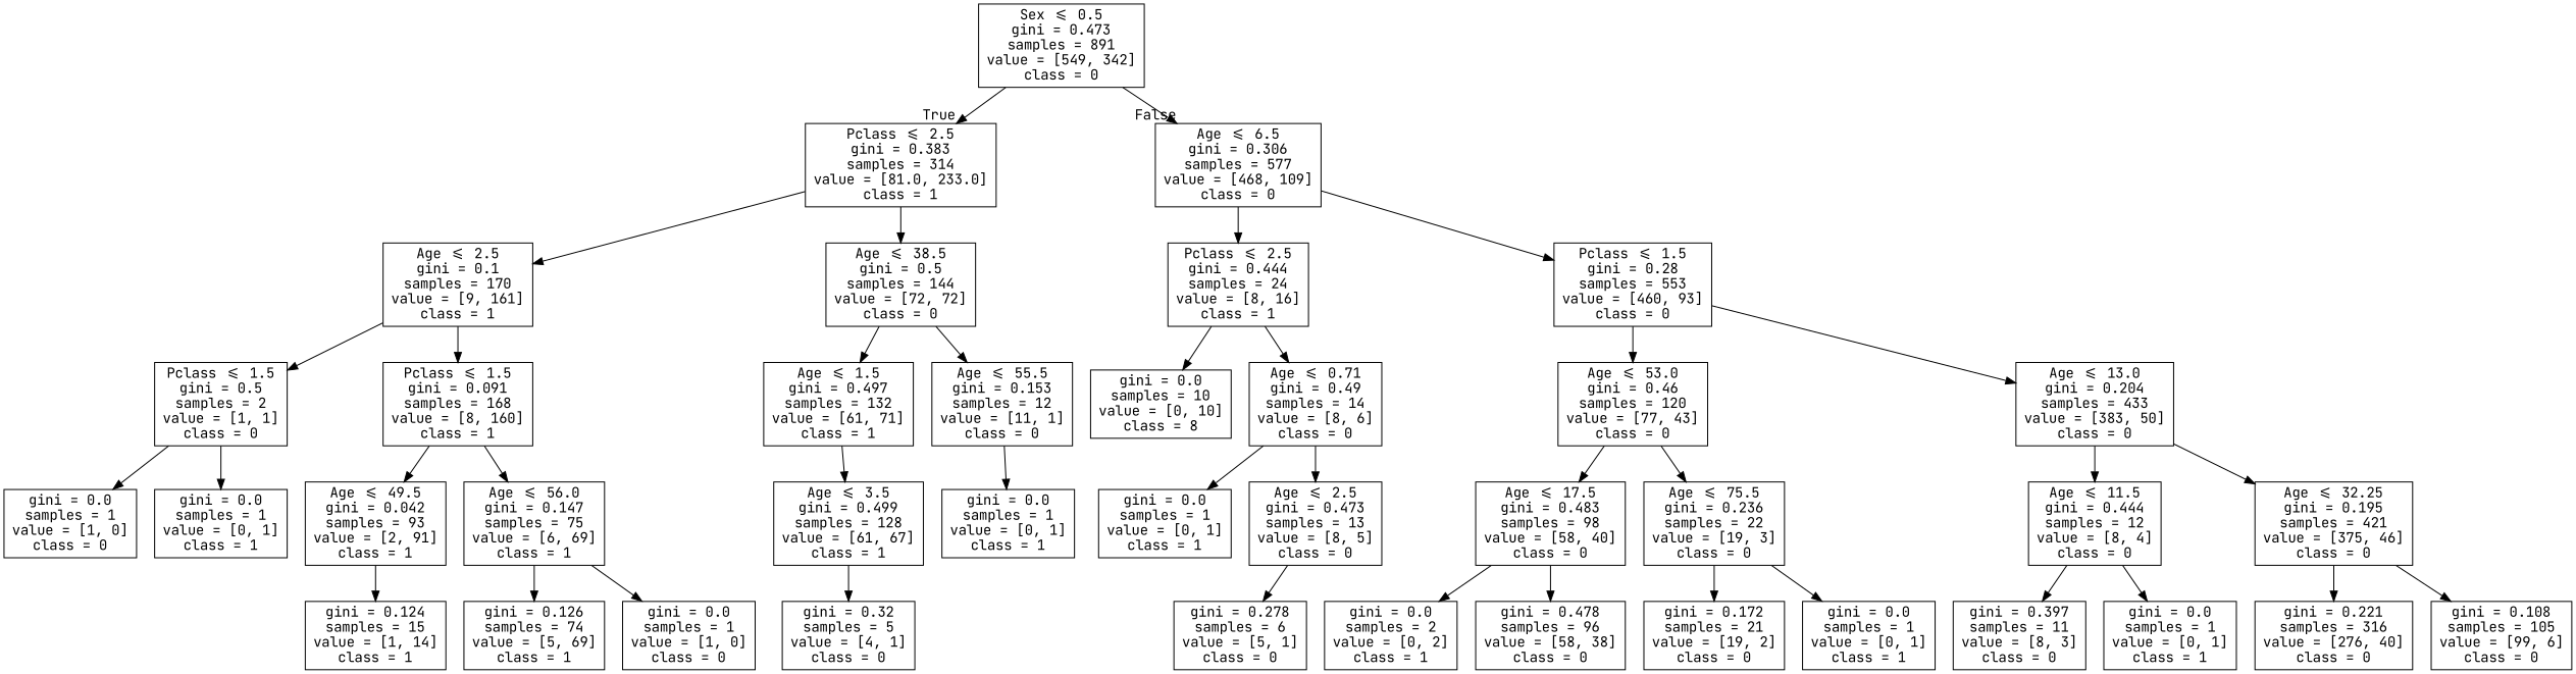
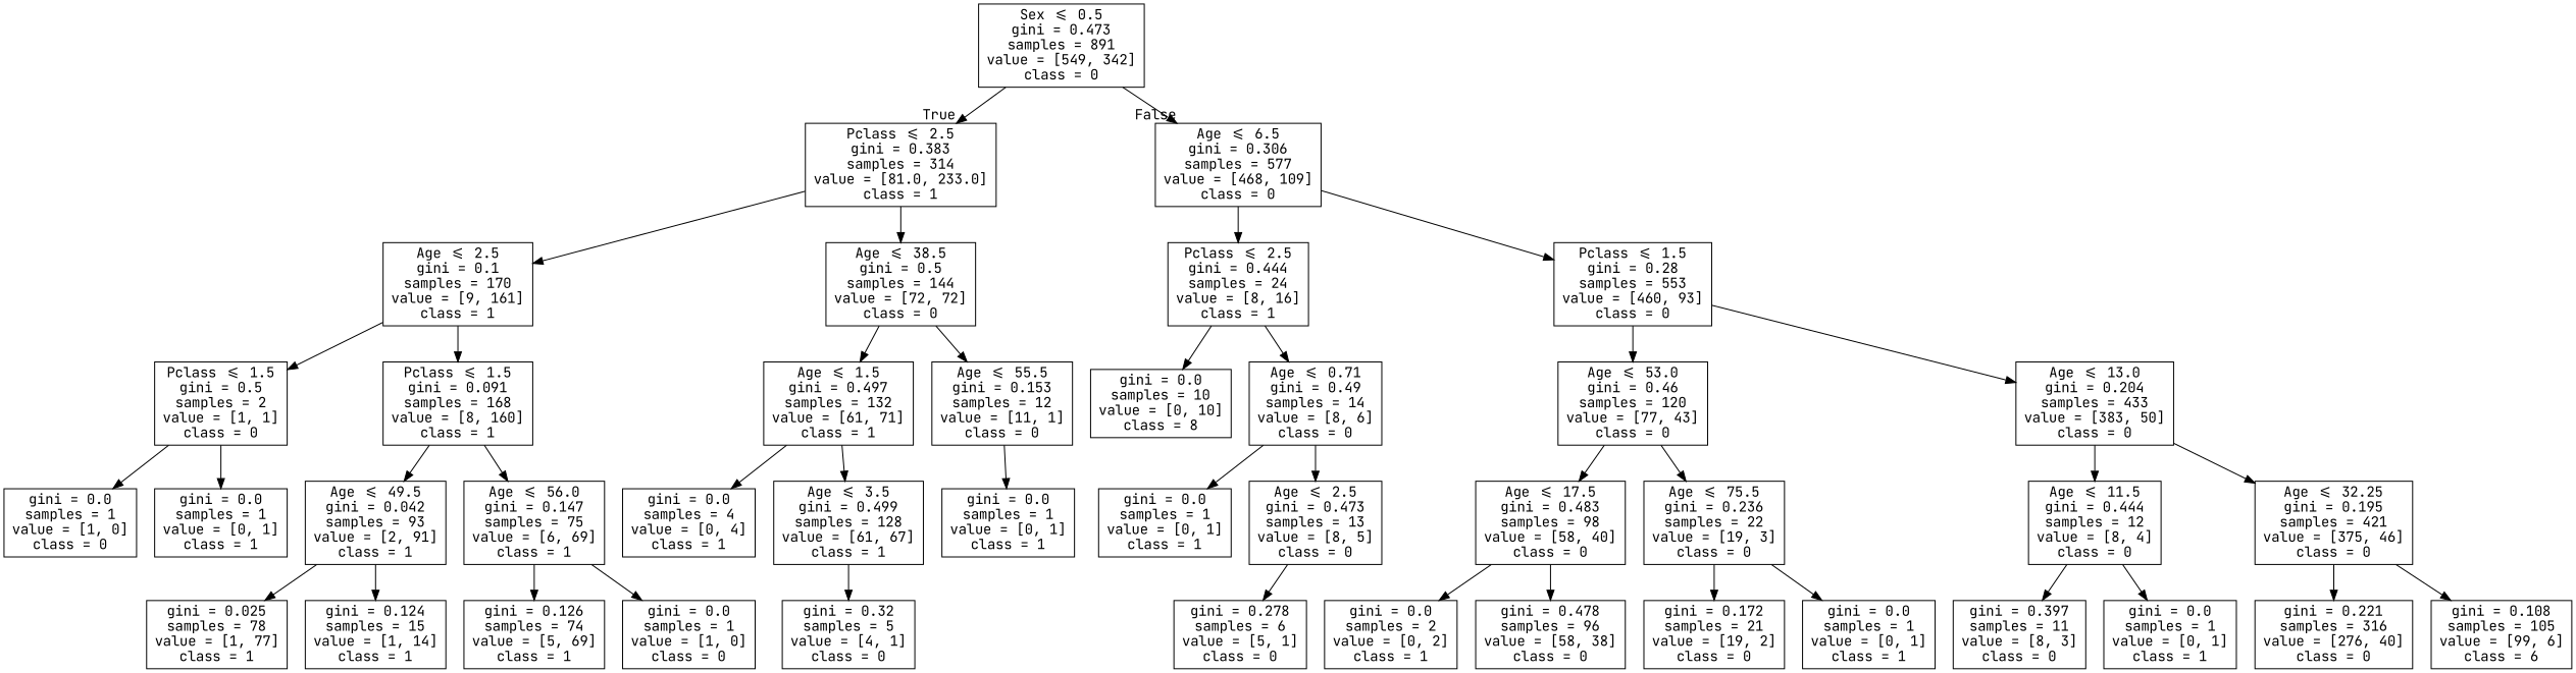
  digraph {
    fontname="JetBrains Mono"
    node [fontname="JetBrains Mono" shape=box]
    edge [fontname="JetBrains Mono"]
    n1 [label="Sex <= 0.5\ngini = 0.473\nsamples = 891\nvalue = [549, 342]\nclass = 0"]
    n2 [label="Pclass <= 2.5\ngini = 0.383\nsamples = 314\nvalue = [81.0, 233.0]\nclass = 1"]
    n3 [label="Age <= 6.5\ngini = 0.306\nsamples = 577\nvalue = [468, 109]\nclass = 0"]
    n4 [label="Age <= 2.5\ngini = 0.1\nsamples = 170\nvalue = [9, 161]\nclass = 1"]
    n5 [label="Age <= 38.5\ngini = 0.5\nsamples = 144\nvalue = [72, 72]\nclass = 0"]
    n6 [label="Pclass <= 2.5\ngini = 0.444\nsamples = 24\nvalue = [8, 16]\nclass = 1"]
    n7 [label="Pclass <= 1.5\ngini = 0.28\nsamples = 553\nvalue = [460, 93]\nclass = 0"]
    n8 [label="Pclass <= 1.5\ngini = 0.5\nsamples = 2\nvalue = [1, 1]\nclass = 0"]
    n9 [label="Pclass <= 1.5\ngini = 0.091\nsamples = 168\nvalue = [8, 160]\nclass = 1"]
    n10 [label="Age <= 1.5\ngini = 0.497\nsamples = 132\nvalue = [61, 71]\nclass = 1"]
    n11 [label="Age <= 55.5\ngini = 0.153\nsamples = 12\nvalue = [11, 1]\nclass = 0"]
    n12 [label="gini = 0.0\nsamples = 1\nvalue = [1, 0]\nclass = 0"]
    n13 [label="gini = 0.0\nsamples = 1\nvalue = [0, 1]\nclass = 1"]
    n14 [label="Age <= 49.5\ngini = 0.042\nsamples = 93\nvalue = [2, 91]\nclass = 1"]
    n15 [label="Age <= 56.0\ngini = 0.147\nsamples = 75\nvalue = [6, 69]\nclass = 1"]
+   n16 [label="gini = 0.025\nsamples = 78\nvalue = [1, 77]\nclass = 1"]
    n17 [label="gini = 0.124\nsamples = 15\nvalue = [1, 14]\nclass = 1"]
    n18 [label="gini = 0.126\nsamples = 74\nvalue = [5, 69]\nclass = 1"]
    n19 [label="gini = 0.0\nsamples = 1\nvalue = [1, 0]\nclass = 0"]
+   n20 [label="gini = 0.0\nsamples = 4\nvalue = [0, 4]\nclass = 1"]
    n21 [label="Age <= 3.5\ngini = 0.499\nsamples = 128\nvalue = [61, 67]\nclass = 1"]
    n22 [label="gini = 0.0\nsamples = 1\nvalue = [0, 1]\nclass = 1"]
    n23 [label="gini = 0.32\nsamples = 5\nvalue = [4, 1]\nclass = 0"]
    n24 [label="gini = 0.0\nsamples = 10\nvalue = [0, 10]\nclass = 8"]
    n25 [label="Age <= 0.71\ngini = 0.49\nsamples = 14\nvalue = [8, 6]\nclass = 0"]
    n26 [label="Age <= 53.0\ngini = 0.46\nsamples = 120\nvalue = [77, 43]\nclass = 0"]
    n27 [label="Age <= 13.0\ngini = 0.204\nsamples = 433\nvalue = [383, 50]\nclass = 0"]
    n28 [label="gini = 0.0\nsamples = 1\nvalue = [0, 1]\nclass = 1"]
    n29 [label="Age <= 2.5\ngini = 0.473\nsamples = 13\nvalue = [8, 5]\nclass = 0"]
    n30 [label="gini = 0.278\nsamples = 6\nvalue = [5, 1]\nclass = 0"]
    n31 [label="Age <= 17.5\ngini = 0.483\nsamples = 98\nvalue = [58, 40]\nclass = 0"]
    n32 [label="Age <= 75.5\ngini = 0.236\nsamples = 22\nvalue = [19, 3]\nclass = 0"]
    n33 [label="Age <= 11.5\ngini = 0.444\nsamples = 12\nvalue = [8, 4]\nclass = 0"]
    n34 [label="Age <= 32.25\ngini = 0.195\nsamples = 421\nvalue = [375, 46]\nclass = 0"]
    n35 [label="gini = 0.0\nsamples = 2\nvalue = [0, 2]\nclass = 1"]
    n36 [label="gini = 0.478\nsamples = 96\nvalue = [58, 38]\nclass = 0"]
    n37 [label="gini = 0.172\nsamples = 21\nvalue = [19, 2]\nclass = 0"]
    n38 [label="gini = 0.0\nsamples = 1\nvalue = [0, 1]\nclass = 1"]
    n39 [label="gini = 0.397\nsamples = 11\nvalue = [8, 3]\nclass = 0"]
    n40 [label="gini = 0.0\nsamples = 1\nvalue = [0, 1]\nclass = 1"]
    n41 [label="gini = 0.221\nsamples = 316\nvalue = [276, 40]\nclass = 0"]
-   n42 [label="gini = 0.108\nsamples = 105\nvalue = [99, 6]\nclass = 0"]
+   n42 [label="gini = 0.108\nsamples = 105\nvalue = [99, 6]\nclass = 6"]
    n1 -> n2 [headlabel=True labelangle=45 labeldistance=2.5]
    n1 -> n3 [headlabel=False labelangle=-45 labeldistance=2.5]
    n2 -> n4
    n2 -> n5
    n3 -> n6
    n3 -> n7
    n4 -> n8
    n4 -> n9
    n5 -> n10
    n5 -> n11
    n6 -> n24
    n6 -> n25
    n7 -> n26
    n7 -> n27
    n8 -> n12
    n8 -> n13
    n9 -> n14
    n9 -> n15
+   n10 -> n20
    n10 -> n21
    n11 -> n22
+   n14 -> n16
    n14 -> n17
    n15 -> n18
    n15 -> n19
    n21 -> n23
    n25 -> n28
    n25 -> n29
    n26 -> n31
    n26 -> n32
    n27 -> n33
    n27 -> n34
    n29 -> n30
    n31 -> n35
    n31 -> n36
    n32 -> n37
    n32 -> n38
    n33 -> n39
    n33 -> n40
    n34 -> n41
    n34 -> n42
  }
